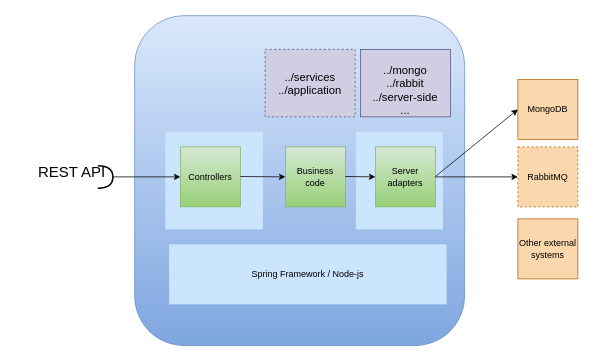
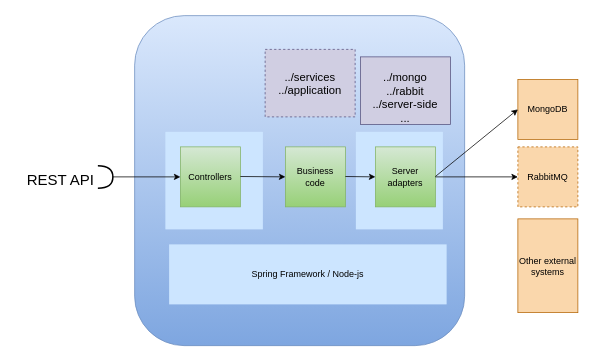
  <mxCell id="0" />
  <mxCell id="1" parent="0" />
  <mxCell id="2" value="" style="whiteSpace=wrap;html=1;aspect=fixed;labelPosition=center;verticalLabelPosition=top;align=center;verticalAlign=bottom;fillColor=#dae8fc;strokeColor=#6c8ebf;rounded=1;gradientColor=#7ea6e0;" parent="1" vertex="1"><mxGeometry x="179" y="20" width="440" height="440" as="geometry" /></mxCell>
  <mxCell id="3" value="" style="rounded=0;whiteSpace=wrap;html=1;fillColor=#cce5ff;strokeWidth=0;strokeColor=none;" parent="1" vertex="1"><mxGeometry x="474" y="175" width="116" height="130" as="geometry" /></mxCell>
  <mxCell id="4" value="" style="rounded=0;whiteSpace=wrap;html=1;fillColor=#cce5ff;strokeWidth=0;strokeColor=none;" parent="1" vertex="1"><mxGeometry x="220" y="175" width="130" height="130" as="geometry" /></mxCell>
  <mxCell id="5" value="Business code" style="whiteSpace=wrap;html=1;aspect=fixed;fillColor=#d5e8d4;strokeColor=#82b366;gradientColor=#97d077;" parent="1" vertex="1"><mxGeometry x="380" y="195" width="80" height="80" as="geometry" /></mxCell>
  <mxCell id="6" value="Server adapters" style="whiteSpace=wrap;html=1;aspect=fixed;fillColor=#d5e8d4;strokeColor=#82b366;gradientColor=#97d077;" parent="1" vertex="1"><mxGeometry x="500" y="195" width="80" height="80" as="geometry" /></mxCell>
  <mxCell id="7" value="MongoDB" style="whiteSpace=wrap;html=1;aspect=fixed;fillColor=#fad7ac;strokeColor=#b46504;" parent="1" vertex="1"><mxGeometry x="690" y="105" width="80" height="80" as="geometry" /></mxCell>
  <mxCell id="8" value="Controllers" style="whiteSpace=wrap;html=1;aspect=fixed;fillColor=#d5e8d4;strokeColor=#82b366;gradientColor=#97d077;" parent="1" vertex="1"><mxGeometry x="240" y="195" width="80" height="80" as="geometry" /></mxCell>
  <mxCell id="9" value="" style="endArrow=classic;html=1;rounded=0;startArrow=none;" parent="1" source="19" target="8" edge="1"><mxGeometry width="50" height="50" relative="1" as="geometry"><mxPoint x="150" y="235" as="sourcePoint" /><mxPoint x="430" y="335" as="targetPoint" /></mxGeometry></mxCell>
  <mxCell id="10" value="" style="endArrow=classic;html=1;rounded=0;" parent="1" edge="1"><mxGeometry width="50" height="50" relative="1" as="geometry"><mxPoint x="320" y="234.5" as="sourcePoint" /><mxPoint x="380" y="235" as="targetPoint" /></mxGeometry></mxCell>
  <mxCell id="11" value="" style="endArrow=classic;html=1;rounded=0;entryX=0;entryY=0.5;entryDx=0;entryDy=0;" parent="1" target="6" edge="1"><mxGeometry width="50" height="50" relative="1" as="geometry"><mxPoint x="460" y="234.5" as="sourcePoint" /><mxPoint x="520" y="235" as="targetPoint" /></mxGeometry></mxCell>
  <mxCell id="12" value="" style="endArrow=classic;html=1;rounded=0;entryX=0;entryY=0.5;entryDx=0;entryDy=0;" parent="1" target="7" edge="1"><mxGeometry width="50" height="50" relative="1" as="geometry"><mxPoint x="580" y="234.5" as="sourcePoint" /><mxPoint x="640" y="235" as="targetPoint" /></mxGeometry></mxCell>
  <mxCell id="13" value="Spring Framework / Node-js" style="rounded=0;whiteSpace=wrap;html=1;fillColor=#cce5ff;strokeWidth=0;strokeColor=none;" parent="1" vertex="1"><mxGeometry x="225" y="325" width="370" height="80" as="geometry" /></mxCell>
  <mxCell id="14" value="../services&lt;br&gt;../application" style="rounded=0;whiteSpace=wrap;html=1;strokeWidth=1;fontSize=15;fillColor=#d0cee2;strokeColor=#56517e;dashed=1;" parent="1" vertex="1"><mxGeometry x="353" y="65" width="120" height="90" as="geometry" /></mxCell>
- <mxCell id="15" value="&lt;div&gt;&lt;br&gt;&lt;/div&gt;&lt;div&gt;../mongo&lt;/div&gt;&lt;div&gt;../rabbit&lt;/div&gt;&lt;div&gt;../server-side&lt;/div&gt;&lt;div&gt;...&lt;br&gt;&lt;/div&gt;" style="rounded=0;whiteSpace=wrap;html=1;strokeWidth=1;fontSize=15;fillColor=#d0cee2;strokeColor=#56517e;" parent="1" vertex="1"><mxGeometry x="480" y="65" width="120" height="90" as="geometry" /></mxCell>
+ <mxCell id="15" value="&lt;div&gt;&lt;br&gt;&lt;/div&gt;&lt;div&gt;../mongo&lt;/div&gt;&lt;div&gt;../rabbit&lt;/div&gt;&lt;div&gt;../server-side&lt;/div&gt;&lt;div&gt;...&lt;br&gt;&lt;/div&gt;" style="rounded=0;whiteSpace=wrap;html=1;strokeWidth=1;fontSize=15;fillColor=#d0cee2;strokeColor=#56517e;" parent="1" vertex="1"><mxGeometry x="480" y="75" width="120" height="90" as="geometry" /></mxCell>
  <mxCell id="16" value="&lt;div&gt;RabbitMQ&lt;/div&gt;" style="whiteSpace=wrap;html=1;aspect=fixed;fillColor=#fad7ac;strokeColor=#b46504;dashed=1;" parent="1" vertex="1"><mxGeometry x="690" y="195" width="80" height="80" as="geometry" /></mxCell>
- <mxCell id="17" value="Other external systems" style="whiteSpace=wrap;html=1;aspect=fixed;fillColor=#fad7ac;strokeColor=#b46504;" parent="1" vertex="1"><mxGeometry x="690" y="291" width="80" height="80" as="geometry" /></mxCell>
+ <mxCell id="17" value="Other external systems" style="whiteSpace=wrap;html=1;aspect=fixed;fillColor=#fad7ac;strokeColor=#b46504;" parent="1" vertex="1"><mxGeometry x="690" y="291" width="80" height="125" as="geometry" /></mxCell>
  <mxCell id="18" value="" style="endArrow=none;html=1;rounded=0;" parent="1" target="19" edge="1"><mxGeometry width="50" height="50" relative="1" as="geometry"><mxPoint x="150" y="235" as="sourcePoint" /><mxPoint x="240" y="235" as="targetPoint" /></mxGeometry></mxCell>
  <mxCell id="19" value="" style="shape=requiredInterface;html=1;verticalLabelPosition=bottom;sketch=0;strokeWidth=2;" parent="1" vertex="1"><mxGeometry x="130" y="220" width="20" height="30" as="geometry" /></mxCell>
- <mxCell id="20" value="REST API " style="verticalLabelPosition=bottom;verticalAlign=top;html=1;shape=mxgraph.basic.rect;fillColor2=none;strokeWidth=0;size=20;indent=5;fillColor=none;fontSize=20;strokeColor=none;" parent="1" vertex="1"><mxGeometry x="35" y="150" width="120" height="60" as="geometry" /></mxCell>
+ <mxCell id="20" value="REST API " style="verticalLabelPosition=bottom;verticalAlign=top;html=1;shape=mxgraph.basic.rect;fillColor2=none;strokeWidth=0;size=20;indent=5;fillColor=none;fontSize=20;strokeColor=none;" parent="1" vertex="1"><mxGeometry x="20" y="160" width="120" height="60" as="geometry" /></mxCell>
  <mxCell id="21" value="" style="endArrow=classic;html=1;rounded=0;entryX=0;entryY=0.5;entryDx=0;entryDy=0;" parent="1" target="16" edge="1"><mxGeometry width="50" height="50" relative="1" as="geometry"><mxPoint x="580" y="235" as="sourcePoint" /><mxPoint x="700" y="155" as="targetPoint" /></mxGeometry></mxCell>
